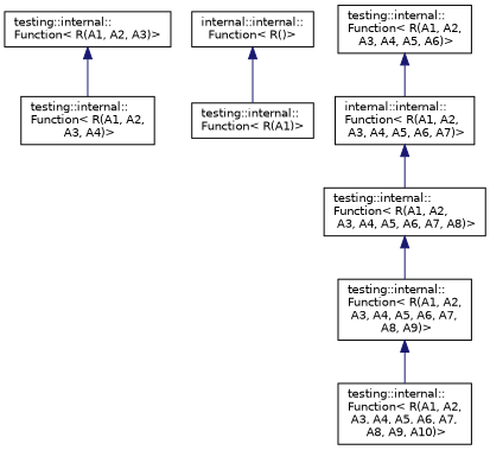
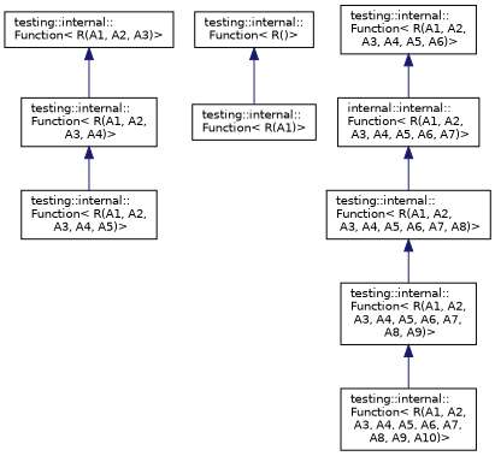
  digraph {
    node [color=black fillcolor=white fontname=Helvetica fontsize=10 shape=record style=filled]
    edge [color=midnightblue dir=back fontname=Helvetica fontsize=10 labelfontname=Helvetica labelfontsize=10 style=solid]
    n1 [height=0.2 label="testing::internal::\lFunction\< R(A1, A2, A3)\>" width=0.4]
    n2 [height=0.2 label="testing::internal::\lFunction\< R(A1, A2,\l A3, A4)\>" width=0.4]
    n3 [height=0.2 label="testing::internal::\lFunction\< R(A1)\>" width=0.4]
-   n4 [height=0.2 label="internal::internal::\lFunction\< R()\>" width=0.4]
+   n4 [height=0.2 label="testing::internal::\lFunction\< R()\>" width=0.4]
+   n5 [height=0.2 label="testing::internal::\lFunction\< R(A1, A2,\l A3, A4, A5)\>" width=0.4]
    n6 [height=0.2 label="testing::internal::\lFunction\< R(A1, A2,\l A3, A4, A5, A6)\>" width=0.4]
    n7 [height=0.2 label="internal::internal::\lFunction\< R(A1, A2,\l A3, A4, A5, A6, A7)\>" width=0.4]
    n8 [height=0.2 label="testing::internal::\lFunction\< R(A1, A2,\l A3, A4, A5, A6, A7, A8)\>" width=0.4]
    n9 [height=0.2 label="testing::internal::\lFunction\< R(A1, A2,\l A3, A4, A5, A6, A7,\l A8, A9)\>" width=0.4]
    n10 [height=0.2 label="testing::internal::\lFunction\< R(A1, A2,\l A3, A4, A5, A6, A7,\l A8, A9, A10)\>" width=0.4]
    n1 -> n2
+   n2 -> n5
    n4 -> n3
    n6 -> n7
    n7 -> n8
    n8 -> n9
    n9 -> n10
  }
